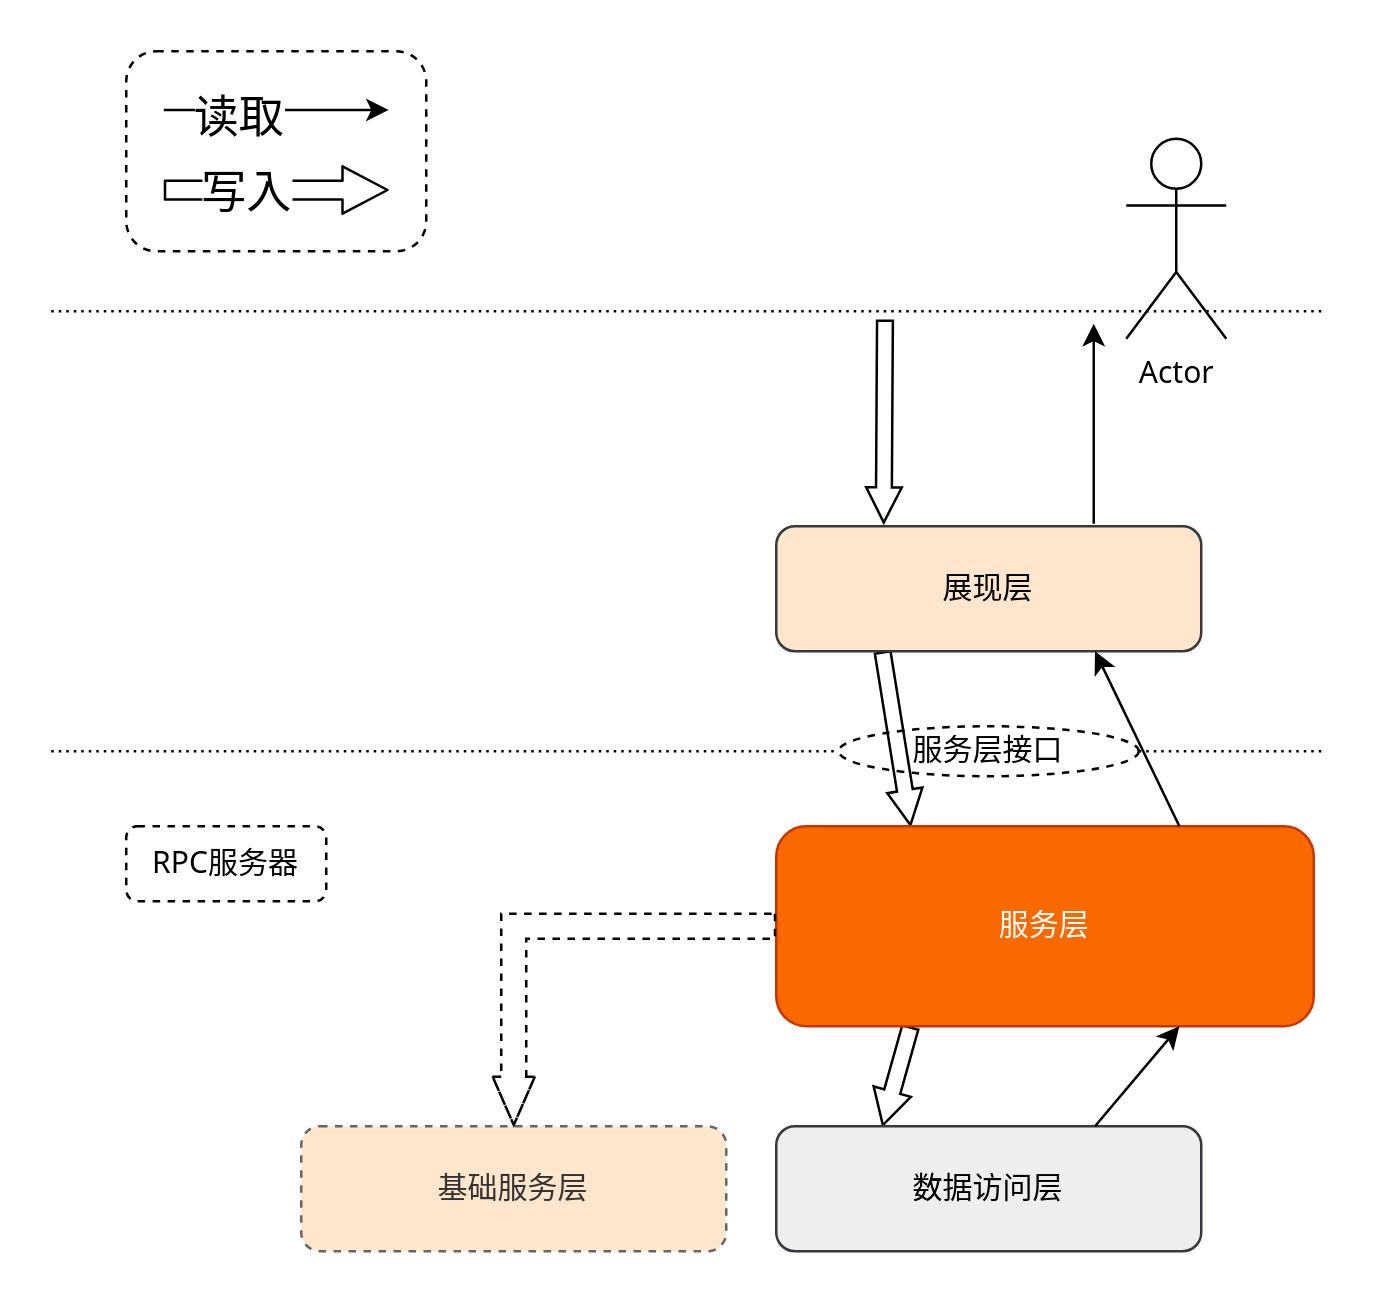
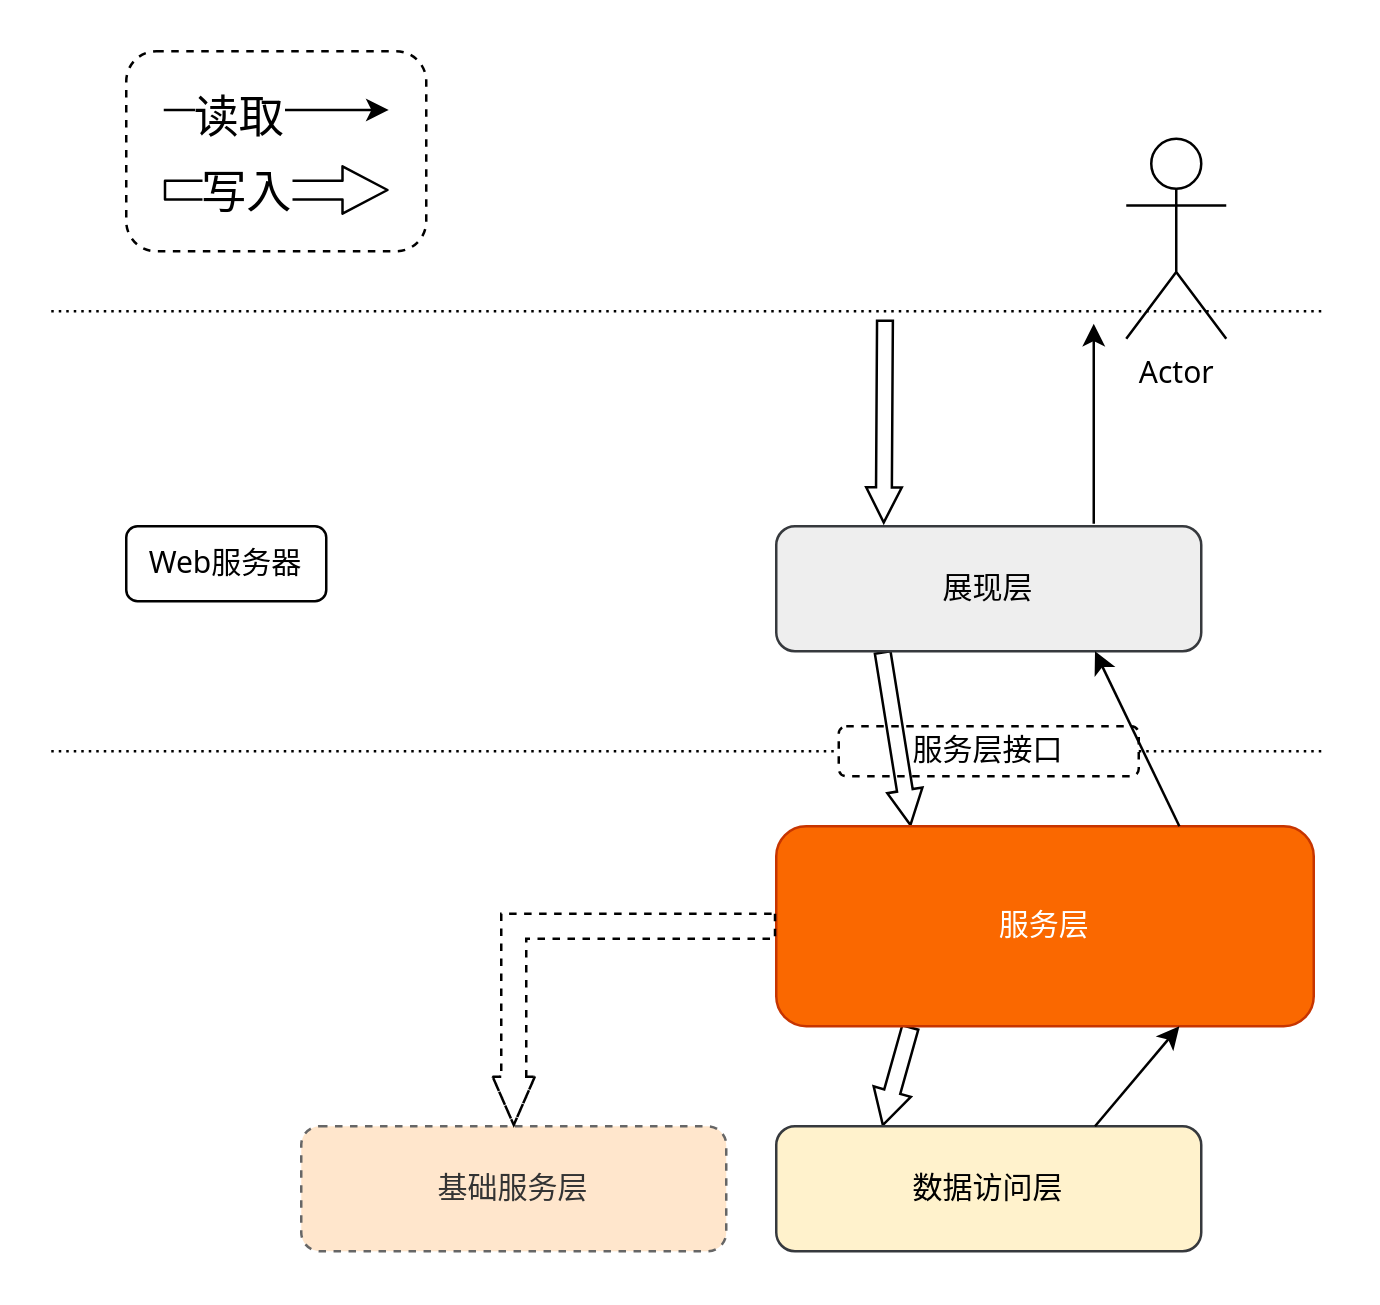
  <mxCell id="0" />
  <mxCell id="1" parent="0" />
  <mxCell id="2" value="" style="rounded=0;orthogonalLoop=1;jettySize=auto;html=1;shape=flexArrow;fillColor=none;width=6.333;endSize=4.35;endWidth=6.889;exitX=0.25;exitY=1;exitDx=0;exitDy=0;entryX=0.25;entryY=0;entryDx=0;entryDy=0;" parent="1" source="3" target="5" edge="1"><mxGeometry relative="1" as="geometry" /></mxCell>
- <mxCell id="3" value="展现层" style="rounded=1;whiteSpace=wrap;html=1;fillColor=#ffe6cc;strokeColor=#36393d;" parent="1" vertex="1"><mxGeometry x="310" y="210" width="170" height="50" as="geometry" /></mxCell>
+ <mxCell id="3" value="展现层" style="rounded=1;whiteSpace=wrap;html=1;fillColor=#eeeeee;strokeColor=#36393d;" parent="1" vertex="1"><mxGeometry x="310" y="210" width="170" height="50" as="geometry" /></mxCell>
  <mxCell id="4" value="" style="rounded=0;orthogonalLoop=1;jettySize=auto;html=1;entryX=0.25;entryY=0;entryDx=0;entryDy=0;exitX=0.25;exitY=1;exitDx=0;exitDy=0;shape=flexArrow;endSize=4.295;width=6.667;endWidth=7.778;" parent="1" source="5" target="6" edge="1"><mxGeometry relative="1" as="geometry"><mxPoint x="395" y="390" as="sourcePoint" /></mxGeometry></mxCell>
  <mxCell id="5" value="服务层" style="rounded=1;whiteSpace=wrap;html=1;fillColor=#fa6800;strokeColor=#C73500;fontColor=#ffffff;" parent="1" vertex="1"><mxGeometry x="310" y="330" width="215" height="80" as="geometry" /></mxCell>
- <mxCell id="6" value="数据访问层" style="rounded=1;whiteSpace=wrap;html=1;fillColor=#eeeeee;strokeColor=#36393d;" parent="1" vertex="1"><mxGeometry x="310" y="450" width="170" height="50" as="geometry" /></mxCell>
+ <mxCell id="6" value="数据访问层" style="rounded=1;whiteSpace=wrap;html=1;fillColor=#fff2cc;strokeColor=#36393d;" parent="1" vertex="1"><mxGeometry x="310" y="450" width="170" height="50" as="geometry" /></mxCell>
  <mxCell id="7" value="基础服务层" style="rounded=1;whiteSpace=wrap;html=1;fillColor=#ffe6cc;strokeColor=#666666;dashed=1;fontColor=#333333;" parent="1" vertex="1"><mxGeometry x="120" y="450" width="170" height="50" as="geometry" /></mxCell>
  <mxCell id="8" value="" style="rounded=0;orthogonalLoop=1;jettySize=auto;html=1;exitX=0;exitY=0.5;exitDx=0;exitDy=0;entryX=0.5;entryY=0;entryDx=0;entryDy=0;dashed=1;edgeStyle=orthogonalEdgeStyle;shape=flexArrow;endWidth=5.833;endSize=6.092;" parent="1" source="5" target="7" edge="1"><mxGeometry relative="1" as="geometry"><mxPoint x="430" y="390" as="sourcePoint" /><mxPoint x="490" y="450" as="targetPoint" /></mxGeometry></mxCell>
  <mxCell id="9" value="" style="endArrow=classic;html=1;fillColor=#000000;exitX=0.75;exitY=0;exitDx=0;exitDy=0;entryX=0.75;entryY=1;entryDx=0;entryDy=0;" parent="1" source="6" target="5" edge="1"><mxGeometry width="50" height="50" relative="1" as="geometry"><mxPoint x="580" y="440" as="sourcePoint" /><mxPoint x="630" y="390" as="targetPoint" /></mxGeometry></mxCell>
  <mxCell id="10" value="" style="endArrow=classic;html=1;fillColor=#000000;exitX=0.75;exitY=0;exitDx=0;exitDy=0;entryX=0.75;entryY=1;entryDx=0;entryDy=0;" parent="1" source="5" target="3" edge="1"><mxGeometry width="50" height="50" relative="1" as="geometry"><mxPoint x="447.5" y="460" as="sourcePoint" /><mxPoint x="447.5" y="390" as="targetPoint" /></mxGeometry></mxCell>
  <mxCell id="11" value="" style="endArrow=none;dashed=1;html=1;fillColor=none;dashPattern=1 2;" parent="1" source="24" edge="1"><mxGeometry width="50" height="50" relative="1" as="geometry"><mxPoint x="20" y="300" as="sourcePoint" /><mxPoint x="530" y="300" as="targetPoint" /></mxGeometry></mxCell>
  <mxCell id="12" value="" style="group" parent="1" vertex="1" connectable="0"><mxGeometry x="50" y="20" width="120" height="80" as="geometry" /></mxCell>
  <mxCell id="13" value="" style="rounded=1;whiteSpace=wrap;html=1;dashed=1;" parent="12" vertex="1"><mxGeometry width="120" height="80" as="geometry" /></mxCell>
  <mxCell id="14" value="" style="group" parent="12" vertex="1" connectable="0"><mxGeometry x="15" y="23.5" width="90" height="32" as="geometry" /></mxCell>
  <mxCell id="15" value="" style="shape=flexArrow;endArrow=classic;html=1;fillColor=none;width=7.5;endSize=5.667;endWidth=10.417;" parent="14" edge="1"><mxGeometry width="50" height="50" relative="1" as="geometry"><mxPoint y="32" as="sourcePoint" /><mxPoint x="90" y="32" as="targetPoint" /></mxGeometry></mxCell>
  <mxCell id="16" value="写入" style="text;html=1;align=center;verticalAlign=middle;resizable=0;points=[];;labelBackgroundColor=#ffffff;fontSize=18;fontFamily=Sans;" parent="15" vertex="1" connectable="0"><mxGeometry x="-0.282" relative="1" as="geometry"><mxPoint as="offset" /></mxGeometry></mxCell>
  <mxCell id="17" value="" style="endArrow=classic;html=1;fillColor=none;" parent="14" edge="1"><mxGeometry width="50" height="50" relative="1" as="geometry"><mxPoint as="sourcePoint" /><mxPoint x="90" as="targetPoint" /></mxGeometry></mxCell>
  <mxCell id="18" value="读取" style="text;html=1;align=center;verticalAlign=middle;resizable=0;points=[];;labelBackgroundColor=#ffffff;fontFamily=Sans;fontSize=18;" parent="17" vertex="1" connectable="0"><mxGeometry x="-0.523" y="-2" relative="1" as="geometry"><mxPoint x="8.33" as="offset" /></mxGeometry></mxCell>
- <mxCell id="20" value="RPC服务器" style="text;html=1;strokeColor=#000000;fillColor=none;align=center;verticalAlign=middle;whiteSpace=wrap;rounded=1;fontFamily=Sans;fontSize=12;dashed=1;" parent="1" vertex="1"><mxGeometry x="50" y="330" width="80" height="30" as="geometry" /></mxCell>
+ <mxCell id="19" value="Web服务器" style="text;html=1;strokeColor=#000000;fillColor=none;align=center;verticalAlign=middle;whiteSpace=wrap;rounded=1;fontFamily=Sans;fontSize=12;" parent="1" vertex="1"><mxGeometry x="50" y="210" width="80" height="30" as="geometry" /></mxCell>
  <mxCell id="21" value="Actor" style="shape=umlActor;verticalLabelPosition=bottom;labelBackgroundColor=#ffffff;verticalAlign=top;html=1;outlineConnect=0;rounded=1;strokeColor=#000000;fillColor=none;fontFamily=Sans;fontSize=12;" parent="1" vertex="1"><mxGeometry x="450" y="55" width="40" height="80" as="geometry" /></mxCell>
  <mxCell id="22" value="" style="endArrow=classic;html=1;fillColor=#000000;exitX=0.75;exitY=0;exitDx=0;exitDy=0;" parent="1" edge="1"><mxGeometry width="50" height="50" relative="1" as="geometry"><mxPoint x="437" y="209" as="sourcePoint" /><mxPoint x="437" y="129" as="targetPoint" /></mxGeometry></mxCell>
  <mxCell id="23" value="" style="endArrow=none;dashed=1;html=1;fillColor=none;dashPattern=1 2;" parent="1" edge="1"><mxGeometry width="50" height="50" relative="1" as="geometry"><mxPoint x="20" y="124" as="sourcePoint" /><mxPoint x="530" y="124" as="targetPoint" /></mxGeometry></mxCell>
- <mxCell id="24" value="服务层接口" style="ellipse;whiteSpace=wrap;html=1;dashed=1;strokeColor=#000000;fillColor=none;fontFamily=Sans;fontSize=12;" parent="1" vertex="1"><mxGeometry x="335" y="290" width="120" height="20" as="geometry" /></mxCell>
+ <mxCell id="24" value="服务层接口" style="rounded=1;whiteSpace=wrap;html=1;dashed=1;strokeColor=#000000;fillColor=none;fontFamily=Sans;fontSize=12;" parent="1" vertex="1"><mxGeometry x="335" y="290" width="120" height="20" as="geometry" /></mxCell>
  <mxCell id="25" value="" style="endArrow=none;dashed=1;html=1;fillColor=none;dashPattern=1 2;" parent="1" target="24" edge="1"><mxGeometry width="50" height="50" relative="1" as="geometry"><mxPoint x="20" y="300" as="sourcePoint" /><mxPoint x="530" y="300" as="targetPoint" /></mxGeometry></mxCell>
  <mxCell id="26" value="" style="rounded=0;orthogonalLoop=1;jettySize=auto;html=1;shape=flexArrow;fillColor=none;width=6.333;endSize=4.35;endWidth=6.889;entryX=0.403;entryY=0.034;entryDx=0;entryDy=0;entryPerimeter=0;" parent="1" edge="1"><mxGeometry relative="1" as="geometry"><mxPoint x="353.49" y="127.3" as="sourcePoint" /><mxPoint x="353" y="209" as="targetPoint" /></mxGeometry></mxCell>
